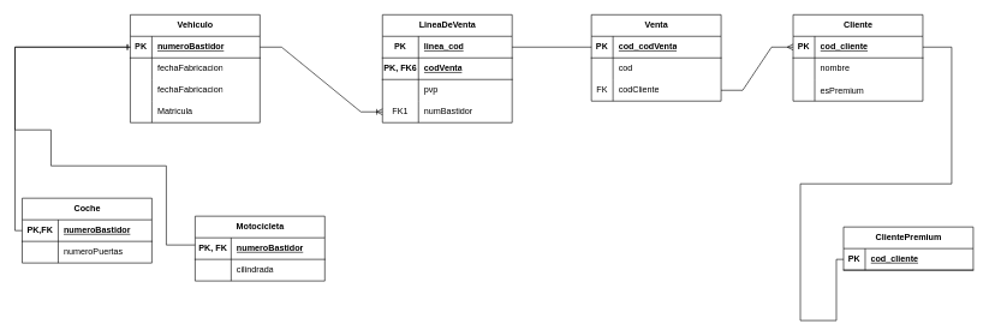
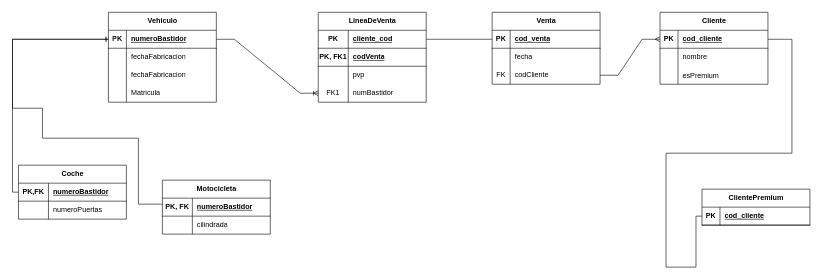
  <mxCell id="0" />
  <mxCell id="1" parent="0" />
  <mxCell id="2" value="Motocicleta" style="shape=table;startSize=30;container=1;collapsible=1;childLayout=tableLayout;fixedRows=1;rowLines=0;fontStyle=1;align=center;resizeLast=1;html=1;" parent="1" vertex="1"><mxGeometry x="270" y="300" width="180" height="90" as="geometry" /></mxCell>
  <mxCell id="3" value="" style="shape=tableRow;horizontal=0;startSize=0;swimlaneHead=0;swimlaneBody=0;fillColor=none;collapsible=0;dropTarget=0;points=[[0,0.5],[1,0.5]];portConstraint=eastwest;top=0;left=0;right=0;bottom=1;" parent="2" vertex="1"><mxGeometry y="30" width="180" height="30" as="geometry" /></mxCell>
  <mxCell id="4" value="PK, FK" style="shape=partialRectangle;connectable=0;fillColor=none;top=0;left=0;bottom=0;right=0;fontStyle=1;overflow=hidden;whiteSpace=wrap;html=1;" parent="3" vertex="1"><mxGeometry width="50" height="30" as="geometry"><mxRectangle width="50" height="30" as="alternateBounds" /></mxGeometry></mxCell>
  <mxCell id="5" value="numeroBastidor" style="shape=partialRectangle;connectable=0;fillColor=none;top=0;left=0;bottom=0;right=0;align=left;spacingLeft=6;fontStyle=5;overflow=hidden;whiteSpace=wrap;html=1;" parent="3" vertex="1"><mxGeometry x="50" width="130" height="30" as="geometry"><mxRectangle width="130" height="30" as="alternateBounds" /></mxGeometry></mxCell>
  <mxCell id="6" value="" style="shape=tableRow;horizontal=0;startSize=0;swimlaneHead=0;swimlaneBody=0;fillColor=none;collapsible=0;dropTarget=0;points=[[0,0.5],[1,0.5]];portConstraint=eastwest;top=0;left=0;right=0;bottom=0;" parent="2" vertex="1"><mxGeometry y="60" width="180" height="30" as="geometry" /></mxCell>
  <mxCell id="7" value="" style="shape=partialRectangle;connectable=0;fillColor=none;top=0;left=0;bottom=0;right=0;editable=1;overflow=hidden;whiteSpace=wrap;html=1;" parent="6" vertex="1"><mxGeometry width="50" height="30" as="geometry"><mxRectangle width="50" height="30" as="alternateBounds" /></mxGeometry></mxCell>
  <mxCell id="8" value="cilindrada" style="shape=partialRectangle;connectable=0;fillColor=none;top=0;left=0;bottom=0;right=0;align=left;spacingLeft=6;overflow=hidden;whiteSpace=wrap;html=1;" parent="6" vertex="1"><mxGeometry x="50" width="130" height="30" as="geometry"><mxRectangle width="130" height="30" as="alternateBounds" /></mxGeometry></mxCell>
  <mxCell id="9" value="Coche" style="shape=table;startSize=30;container=1;collapsible=1;childLayout=tableLayout;fixedRows=1;rowLines=0;fontStyle=1;align=center;resizeLast=1;html=1;" parent="1" vertex="1"><mxGeometry x="30" y="275" width="180" height="90" as="geometry" /></mxCell>
  <mxCell id="10" value="" style="shape=tableRow;horizontal=0;startSize=0;swimlaneHead=0;swimlaneBody=0;fillColor=none;collapsible=0;dropTarget=0;points=[[0,0.5],[1,0.5]];portConstraint=eastwest;top=0;left=0;right=0;bottom=1;" parent="9" vertex="1"><mxGeometry y="30" width="180" height="30" as="geometry" /></mxCell>
  <mxCell id="11" value="PK,FK" style="shape=partialRectangle;connectable=0;fillColor=none;top=0;left=0;bottom=0;right=0;fontStyle=1;overflow=hidden;whiteSpace=wrap;html=1;" parent="10" vertex="1"><mxGeometry width="50" height="30" as="geometry"><mxRectangle width="50" height="30" as="alternateBounds" /></mxGeometry></mxCell>
  <mxCell id="12" value="numeroBastidor" style="shape=partialRectangle;connectable=0;fillColor=none;top=0;left=0;bottom=0;right=0;align=left;spacingLeft=6;fontStyle=5;overflow=hidden;whiteSpace=wrap;html=1;" parent="10" vertex="1"><mxGeometry x="50" width="130" height="30" as="geometry"><mxRectangle width="130" height="30" as="alternateBounds" /></mxGeometry></mxCell>
  <mxCell id="13" value="" style="shape=tableRow;horizontal=0;startSize=0;swimlaneHead=0;swimlaneBody=0;fillColor=none;collapsible=0;dropTarget=0;points=[[0,0.5],[1,0.5]];portConstraint=eastwest;top=0;left=0;right=0;bottom=0;" parent="9" vertex="1"><mxGeometry y="60" width="180" height="30" as="geometry" /></mxCell>
  <mxCell id="14" value="" style="shape=partialRectangle;connectable=0;fillColor=none;top=0;left=0;bottom=0;right=0;editable=1;overflow=hidden;whiteSpace=wrap;html=1;" parent="13" vertex="1"><mxGeometry width="50" height="30" as="geometry"><mxRectangle width="50" height="30" as="alternateBounds" /></mxGeometry></mxCell>
  <mxCell id="15" value="numeroPuertas" style="shape=partialRectangle;connectable=0;fillColor=none;top=0;left=0;bottom=0;right=0;align=left;spacingLeft=6;overflow=hidden;whiteSpace=wrap;html=1;" parent="13" vertex="1"><mxGeometry x="50" width="130" height="30" as="geometry"><mxRectangle width="130" height="30" as="alternateBounds" /></mxGeometry></mxCell>
  <mxCell id="16" value="Vehiculo" style="shape=table;startSize=30;container=1;collapsible=1;childLayout=tableLayout;fixedRows=1;rowLines=0;fontStyle=1;align=center;resizeLast=1;html=1;" parent="1" vertex="1"><mxGeometry x="180" y="20" width="180" height="150" as="geometry" /></mxCell>
  <mxCell id="17" value="" style="shape=tableRow;horizontal=0;startSize=0;swimlaneHead=0;swimlaneBody=0;fillColor=none;collapsible=0;dropTarget=0;points=[[0,0.5],[1,0.5]];portConstraint=eastwest;top=0;left=0;right=0;bottom=1;" parent="16" vertex="1"><mxGeometry y="30" width="180" height="30" as="geometry" /></mxCell>
  <mxCell id="18" value="PK" style="shape=partialRectangle;connectable=0;fillColor=none;top=0;left=0;bottom=0;right=0;fontStyle=1;overflow=hidden;whiteSpace=wrap;html=1;" parent="17" vertex="1"><mxGeometry width="30" height="30" as="geometry"><mxRectangle width="30" height="30" as="alternateBounds" /></mxGeometry></mxCell>
  <mxCell id="19" value="numeroBastidor" style="shape=partialRectangle;connectable=0;fillColor=none;top=0;left=0;bottom=0;right=0;align=left;spacingLeft=6;fontStyle=5;overflow=hidden;whiteSpace=wrap;html=1;" parent="17" vertex="1"><mxGeometry x="30" width="150" height="30" as="geometry"><mxRectangle width="150" height="30" as="alternateBounds" /></mxGeometry></mxCell>
  <mxCell id="20" value="" style="shape=tableRow;horizontal=0;startSize=0;swimlaneHead=0;swimlaneBody=0;fillColor=none;collapsible=0;dropTarget=0;points=[[0,0.5],[1,0.5]];portConstraint=eastwest;top=0;left=0;right=0;bottom=0;" parent="16" vertex="1"><mxGeometry y="60" width="180" height="30" as="geometry" /></mxCell>
  <mxCell id="21" value="" style="shape=partialRectangle;connectable=0;fillColor=none;top=0;left=0;bottom=0;right=0;editable=1;overflow=hidden;whiteSpace=wrap;html=1;" parent="20" vertex="1"><mxGeometry width="30" height="30" as="geometry"><mxRectangle width="30" height="30" as="alternateBounds" /></mxGeometry></mxCell>
  <mxCell id="22" value="fechaFabricacion" style="shape=partialRectangle;connectable=0;fillColor=none;top=0;left=0;bottom=0;right=0;align=left;spacingLeft=6;overflow=hidden;whiteSpace=wrap;html=1;" parent="20" vertex="1"><mxGeometry x="30" width="150" height="30" as="geometry"><mxRectangle width="150" height="30" as="alternateBounds" /></mxGeometry></mxCell>
  <mxCell id="23" value="" style="shape=tableRow;horizontal=0;startSize=0;swimlaneHead=0;swimlaneBody=0;fillColor=none;collapsible=0;dropTarget=0;points=[[0,0.5],[1,0.5]];portConstraint=eastwest;top=0;left=0;right=0;bottom=0;" parent="16" vertex="1"><mxGeometry y="90" width="180" height="30" as="geometry" /></mxCell>
  <mxCell id="24" value="" style="shape=partialRectangle;connectable=0;fillColor=none;top=0;left=0;bottom=0;right=0;editable=1;overflow=hidden;whiteSpace=wrap;html=1;" parent="23" vertex="1"><mxGeometry width="30" height="30" as="geometry"><mxRectangle width="30" height="30" as="alternateBounds" /></mxGeometry></mxCell>
  <mxCell id="25" value="fechaFabricacion" style="shape=partialRectangle;connectable=0;fillColor=none;top=0;left=0;bottom=0;right=0;align=left;spacingLeft=6;overflow=hidden;whiteSpace=wrap;html=1;" parent="23" vertex="1"><mxGeometry x="30" width="150" height="30" as="geometry"><mxRectangle width="150" height="30" as="alternateBounds" /></mxGeometry></mxCell>
  <mxCell id="26" value="" style="shape=tableRow;horizontal=0;startSize=0;swimlaneHead=0;swimlaneBody=0;fillColor=none;collapsible=0;dropTarget=0;points=[[0,0.5],[1,0.5]];portConstraint=eastwest;top=0;left=0;right=0;bottom=0;" parent="16" vertex="1"><mxGeometry y="120" width="180" height="30" as="geometry" /></mxCell>
  <mxCell id="27" value="" style="shape=partialRectangle;connectable=0;fillColor=none;top=0;left=0;bottom=0;right=0;editable=1;overflow=hidden;whiteSpace=wrap;html=1;" parent="26" vertex="1"><mxGeometry width="30" height="30" as="geometry"><mxRectangle width="30" height="30" as="alternateBounds" /></mxGeometry></mxCell>
  <mxCell id="28" value="Matricula" style="shape=partialRectangle;connectable=0;fillColor=none;top=0;left=0;bottom=0;right=0;align=left;spacingLeft=6;overflow=hidden;whiteSpace=wrap;html=1;" parent="26" vertex="1"><mxGeometry x="30" width="150" height="30" as="geometry"><mxRectangle width="150" height="30" as="alternateBounds" /></mxGeometry></mxCell>
  <mxCell id="29" value="LineaDeVenta" style="shape=table;startSize=30;container=1;collapsible=1;childLayout=tableLayout;fixedRows=1;rowLines=0;fontStyle=1;align=center;resizeLast=1;html=1;" parent="1" vertex="1"><mxGeometry x="530" y="20" width="180" height="150" as="geometry" /></mxCell>
  <mxCell id="30" value="" style="shape=tableRow;horizontal=0;startSize=0;swimlaneHead=0;swimlaneBody=0;fillColor=none;collapsible=0;dropTarget=0;points=[[0,0.5],[1,0.5]];portConstraint=eastwest;top=0;left=0;right=0;bottom=1;" parent="29" vertex="1"><mxGeometry y="30" width="180" height="30" as="geometry" /></mxCell>
  <mxCell id="31" value="PK" style="shape=partialRectangle;connectable=0;fillColor=none;top=0;left=0;bottom=0;right=0;fontStyle=1;overflow=hidden;whiteSpace=wrap;html=1;" parent="30" vertex="1"><mxGeometry width="50" height="30" as="geometry"><mxRectangle width="50" height="30" as="alternateBounds" /></mxGeometry></mxCell>
- <mxCell id="32" value="linea_cod" style="shape=partialRectangle;connectable=0;fillColor=none;top=0;left=0;bottom=0;right=0;align=left;spacingLeft=6;fontStyle=5;overflow=hidden;whiteSpace=wrap;html=1;" parent="30" vertex="1"><mxGeometry x="50" width="130" height="30" as="geometry"><mxRectangle width="130" height="30" as="alternateBounds" /></mxGeometry></mxCell>
+ <mxCell id="32" value="cliente_cod" style="shape=partialRectangle;connectable=0;fillColor=none;top=0;left=0;bottom=0;right=0;align=left;spacingLeft=6;fontStyle=5;overflow=hidden;whiteSpace=wrap;html=1;" parent="30" vertex="1"><mxGeometry x="50" width="130" height="30" as="geometry"><mxRectangle width="130" height="30" as="alternateBounds" /></mxGeometry></mxCell>
  <mxCell id="33" value="" style="shape=tableRow;horizontal=0;startSize=0;swimlaneHead=0;swimlaneBody=0;fillColor=none;collapsible=0;dropTarget=0;points=[[0,0.5],[1,0.5]];portConstraint=eastwest;top=0;left=0;right=0;bottom=1;" vertex="1" parent="29"><mxGeometry y="60" width="180" height="30" as="geometry" /></mxCell>
- <mxCell id="34" value="PK, FK6" style="shape=partialRectangle;connectable=0;fillColor=none;top=0;left=0;bottom=0;right=0;fontStyle=1;overflow=hidden;whiteSpace=wrap;html=1;" vertex="1" parent="33"><mxGeometry width="50" height="30" as="geometry"><mxRectangle width="50" height="30" as="alternateBounds" /></mxGeometry></mxCell>
+ <mxCell id="34" value="PK, FK1" style="shape=partialRectangle;connectable=0;fillColor=none;top=0;left=0;bottom=0;right=0;fontStyle=1;overflow=hidden;whiteSpace=wrap;html=1;" vertex="1" parent="33"><mxGeometry width="50" height="30" as="geometry"><mxRectangle width="50" height="30" as="alternateBounds" /></mxGeometry></mxCell>
  <mxCell id="35" value="codVenta" style="shape=partialRectangle;connectable=0;fillColor=none;top=0;left=0;bottom=0;right=0;align=left;spacingLeft=6;fontStyle=5;overflow=hidden;whiteSpace=wrap;html=1;" vertex="1" parent="33"><mxGeometry x="50" width="130" height="30" as="geometry"><mxRectangle width="130" height="30" as="alternateBounds" /></mxGeometry></mxCell>
  <mxCell id="36" value="" style="shape=tableRow;horizontal=0;startSize=0;swimlaneHead=0;swimlaneBody=0;fillColor=none;collapsible=0;dropTarget=0;points=[[0,0.5],[1,0.5]];portConstraint=eastwest;top=0;left=0;right=0;bottom=0;" parent="29" vertex="1"><mxGeometry y="90" width="180" height="30" as="geometry" /></mxCell>
  <mxCell id="37" value="" style="shape=partialRectangle;connectable=0;fillColor=none;top=0;left=0;bottom=0;right=0;editable=1;overflow=hidden;whiteSpace=wrap;html=1;" parent="36" vertex="1"><mxGeometry width="50" height="30" as="geometry"><mxRectangle width="50" height="30" as="alternateBounds" /></mxGeometry></mxCell>
  <mxCell id="38" value="pvp" style="shape=partialRectangle;connectable=0;fillColor=none;top=0;left=0;bottom=0;right=0;align=left;spacingLeft=6;overflow=hidden;whiteSpace=wrap;html=1;" parent="36" vertex="1"><mxGeometry x="50" width="130" height="30" as="geometry"><mxRectangle width="130" height="30" as="alternateBounds" /></mxGeometry></mxCell>
  <mxCell id="39" value="" style="shape=tableRow;horizontal=0;startSize=0;swimlaneHead=0;swimlaneBody=0;fillColor=none;collapsible=0;dropTarget=0;points=[[0,0.5],[1,0.5]];portConstraint=eastwest;top=0;left=0;right=0;bottom=0;" vertex="1" parent="29"><mxGeometry y="120" width="180" height="30" as="geometry" /></mxCell>
  <mxCell id="40" value="FK1" style="shape=partialRectangle;connectable=0;fillColor=none;top=0;left=0;bottom=0;right=0;fontStyle=0;overflow=hidden;whiteSpace=wrap;html=1;" vertex="1" parent="39"><mxGeometry width="50" height="30" as="geometry"><mxRectangle width="50" height="30" as="alternateBounds" /></mxGeometry></mxCell>
  <mxCell id="41" value="numBastidor" style="shape=partialRectangle;connectable=0;fillColor=none;top=0;left=0;bottom=0;right=0;align=left;spacingLeft=6;fontStyle=0;overflow=hidden;whiteSpace=wrap;html=1;" vertex="1" parent="39"><mxGeometry x="50" width="130" height="30" as="geometry"><mxRectangle width="130" height="30" as="alternateBounds" /></mxGeometry></mxCell>
  <mxCell id="42" value="" style="edgeStyle=orthogonalEdgeStyle;fontSize=12;html=1;endArrow=ERone;endFill=1;rounded=0;" parent="1" source="3" target="17" edge="1"><mxGeometry width="100" height="100" relative="1" as="geometry"><mxPoint x="200" y="340" as="sourcePoint" /><mxPoint x="100" y="30" as="targetPoint" /><Array as="points"><mxPoint y="340" x="230" /><mxPoint y="230" x="230" /><mxPoint x="70" y="230" /><mxPoint x="70" y="180" /><mxPoint x="20" y="180" /><mxPoint x="20" y="65" /></Array></mxGeometry></mxCell>
  <mxCell id="43" value="" style="edgeStyle=orthogonalEdgeStyle;fontSize=12;html=1;endArrow=ERone;endFill=1;rounded=0;exitX=0;exitY=0.5;exitDx=0;exitDy=0;" parent="1" source="10" target="17" edge="1"><mxGeometry width="100" height="100" relative="1" as="geometry"><mxPoint x="0" y="190" as="sourcePoint" /><mxPoint x="100" y="90" as="targetPoint" /></mxGeometry></mxCell>
  <mxCell id="44" value="Venta" style="shape=table;startSize=30;container=1;collapsible=1;childLayout=tableLayout;fixedRows=1;rowLines=0;fontStyle=1;align=center;resizeLast=1;html=1;" parent="1" vertex="1"><mxGeometry x="820" y="20" width="180" height="120" as="geometry" /></mxCell>
  <mxCell id="45" value="" style="shape=tableRow;horizontal=0;startSize=0;swimlaneHead=0;swimlaneBody=0;fillColor=none;collapsible=0;dropTarget=0;points=[[0,0.5],[1,0.5]];portConstraint=eastwest;top=0;left=0;right=0;bottom=1;" parent="44" vertex="1"><mxGeometry y="30" width="180" height="30" as="geometry" /></mxCell>
  <mxCell id="46" value="PK" style="shape=partialRectangle;connectable=0;fillColor=none;top=0;left=0;bottom=0;right=0;fontStyle=1;overflow=hidden;whiteSpace=wrap;html=1;" parent="45" vertex="1"><mxGeometry width="30" height="30" as="geometry"><mxRectangle width="30" height="30" as="alternateBounds" /></mxGeometry></mxCell>
- <mxCell id="47" value="cod_codVenta" style="shape=partialRectangle;connectable=0;fillColor=none;top=0;left=0;bottom=0;right=0;align=left;spacingLeft=6;fontStyle=5;overflow=hidden;whiteSpace=wrap;html=1;" parent="45" vertex="1"><mxGeometry x="30" width="150" height="30" as="geometry"><mxRectangle width="150" height="30" as="alternateBounds" /></mxGeometry></mxCell>
+ <mxCell id="47" value="cod_venta" style="shape=partialRectangle;connectable=0;fillColor=none;top=0;left=0;bottom=0;right=0;align=left;spacingLeft=6;fontStyle=5;overflow=hidden;whiteSpace=wrap;html=1;" parent="45" vertex="1"><mxGeometry x="30" width="150" height="30" as="geometry"><mxRectangle width="150" height="30" as="alternateBounds" /></mxGeometry></mxCell>
  <mxCell id="48" value="" style="shape=tableRow;horizontal=0;startSize=0;swimlaneHead=0;swimlaneBody=0;fillColor=none;collapsible=0;dropTarget=0;points=[[0,0.5],[1,0.5]];portConstraint=eastwest;top=0;left=0;right=0;bottom=0;" parent="44" vertex="1"><mxGeometry y="60" width="180" height="30" as="geometry" /></mxCell>
  <mxCell id="49" value="" style="shape=partialRectangle;connectable=0;fillColor=none;top=0;left=0;bottom=0;right=0;editable=1;overflow=hidden;whiteSpace=wrap;html=1;" parent="48" vertex="1"><mxGeometry width="30" height="30" as="geometry"><mxRectangle width="30" height="30" as="alternateBounds" /></mxGeometry></mxCell>
- <mxCell id="50" value="cod" style="shape=partialRectangle;connectable=0;fillColor=none;top=0;left=0;bottom=0;right=0;align=left;spacingLeft=6;overflow=hidden;whiteSpace=wrap;html=1;" parent="48" vertex="1"><mxGeometry x="30" width="150" height="30" as="geometry"><mxRectangle width="150" height="30" as="alternateBounds" /></mxGeometry></mxCell>
+ <mxCell id="50" value="fecha" style="shape=partialRectangle;connectable=0;fillColor=none;top=0;left=0;bottom=0;right=0;align=left;spacingLeft=6;overflow=hidden;whiteSpace=wrap;html=1;" parent="48" vertex="1"><mxGeometry x="30" width="150" height="30" as="geometry"><mxRectangle width="150" height="30" as="alternateBounds" /></mxGeometry></mxCell>
  <mxCell id="51" value="" style="shape=tableRow;horizontal=0;startSize=0;swimlaneHead=0;swimlaneBody=0;fillColor=none;collapsible=0;dropTarget=0;points=[[0,0.5],[1,0.5]];portConstraint=eastwest;top=0;left=0;right=0;bottom=0;" vertex="1" parent="44"><mxGeometry y="90" width="180" height="30" as="geometry" /></mxCell>
  <mxCell id="52" value="FK" style="shape=partialRectangle;connectable=0;fillColor=none;top=0;left=0;bottom=0;right=0;fontStyle=0;overflow=hidden;whiteSpace=wrap;html=1;" vertex="1" parent="51"><mxGeometry width="30" height="30" as="geometry"><mxRectangle width="30" height="30" as="alternateBounds" /></mxGeometry></mxCell>
  <mxCell id="53" value="codCliente" style="shape=partialRectangle;connectable=0;fillColor=none;top=0;left=0;bottom=0;right=0;align=left;spacingLeft=6;fontStyle=0;overflow=hidden;whiteSpace=wrap;html=1;" vertex="1" parent="51"><mxGeometry x="30" width="150" height="30" as="geometry"><mxRectangle width="150" height="30" as="alternateBounds" /></mxGeometry></mxCell>
  <mxCell id="54" value="Cliente" style="shape=table;startSize=30;container=1;collapsible=1;childLayout=tableLayout;fixedRows=1;rowLines=0;fontStyle=1;align=center;resizeLast=1;html=1;" parent="1" vertex="1"><mxGeometry x="1100" y="20" width="180" height="120" as="geometry" /></mxCell>
  <mxCell id="55" value="" style="shape=tableRow;horizontal=0;startSize=0;swimlaneHead=0;swimlaneBody=0;fillColor=none;collapsible=0;dropTarget=0;points=[[0,0.5],[1,0.5]];portConstraint=eastwest;top=0;left=0;right=0;bottom=1;" parent="54" vertex="1"><mxGeometry y="30" width="180" height="30" as="geometry" /></mxCell>
  <mxCell id="56" value="PK" style="shape=partialRectangle;connectable=0;fillColor=none;top=0;left=0;bottom=0;right=0;fontStyle=1;overflow=hidden;whiteSpace=wrap;html=1;" parent="55" vertex="1"><mxGeometry width="30" height="30" as="geometry"><mxRectangle width="30" height="30" as="alternateBounds" /></mxGeometry></mxCell>
  <mxCell id="57" value="cod_cliente" style="shape=partialRectangle;connectable=0;fillColor=none;top=0;left=0;bottom=0;right=0;align=left;spacingLeft=6;fontStyle=5;overflow=hidden;whiteSpace=wrap;html=1;" parent="55" vertex="1"><mxGeometry x="30" width="150" height="30" as="geometry"><mxRectangle width="150" height="30" as="alternateBounds" /></mxGeometry></mxCell>
  <mxCell id="58" value="" style="shape=tableRow;horizontal=0;startSize=0;swimlaneHead=0;swimlaneBody=0;fillColor=none;collapsible=0;dropTarget=0;points=[[0,0.5],[1,0.5]];portConstraint=eastwest;top=0;left=0;right=0;bottom=0;" parent="54" vertex="1"><mxGeometry y="60" width="180" height="30" as="geometry" /></mxCell>
  <mxCell id="59" value="" style="shape=partialRectangle;connectable=0;fillColor=none;top=0;left=0;bottom=0;right=0;editable=1;overflow=hidden;whiteSpace=wrap;html=1;" parent="58" vertex="1"><mxGeometry width="30" height="30" as="geometry"><mxRectangle width="30" height="30" as="alternateBounds" /></mxGeometry></mxCell>
  <mxCell id="60" value="nombre" style="shape=partialRectangle;connectable=0;fillColor=none;top=0;left=0;bottom=0;right=0;align=left;spacingLeft=6;overflow=hidden;whiteSpace=wrap;html=1;" parent="58" vertex="1"><mxGeometry x="30" width="150" height="30" as="geometry"><mxRectangle width="150" height="30" as="alternateBounds" /></mxGeometry></mxCell>
  <mxCell id="61" value="" style="shape=tableRow;horizontal=0;startSize=0;swimlaneHead=0;swimlaneBody=0;fillColor=none;collapsible=0;dropTarget=0;points=[[0,0.5],[1,0.5]];portConstraint=eastwest;top=0;left=0;right=0;bottom=0;" vertex="1" parent="54"><mxGeometry y="90" width="180" height="30" as="geometry" /></mxCell>
  <mxCell id="62" value="" style="shape=partialRectangle;connectable=0;fillColor=none;top=0;left=0;bottom=0;right=0;editable=1;overflow=hidden;" vertex="1" parent="61"><mxGeometry width="30" height="30" as="geometry"><mxRectangle width="30" height="30" as="alternateBounds" /></mxGeometry></mxCell>
  <mxCell id="63" value="esPremium" style="shape=partialRectangle;connectable=0;fillColor=none;top=0;left=0;bottom=0;right=0;align=left;spacingLeft=6;overflow=hidden;" vertex="1" parent="61"><mxGeometry x="30" width="150" height="30" as="geometry"><mxRectangle width="150" height="30" as="alternateBounds" /></mxGeometry></mxCell>
  <mxCell id="64" value="ClientePremium" style="shape=table;startSize=30;container=1;collapsible=1;childLayout=tableLayout;fixedRows=1;rowLines=0;fontStyle=1;align=center;resizeLast=1;html=1;" parent="1" vertex="1"><mxGeometry x="1170" y="315" width="180" height="60" as="geometry" /></mxCell>
  <mxCell id="65" value="" style="shape=tableRow;horizontal=0;startSize=0;swimlaneHead=0;swimlaneBody=0;fillColor=none;collapsible=0;dropTarget=0;points=[[0,0.5],[1,0.5]];portConstraint=eastwest;top=0;left=0;right=0;bottom=1;" parent="64" vertex="1"><mxGeometry y="30" width="180" height="30" as="geometry" /></mxCell>
  <mxCell id="66" value="PK" style="shape=partialRectangle;connectable=0;fillColor=none;top=0;left=0;bottom=0;right=0;fontStyle=1;overflow=hidden;whiteSpace=wrap;html=1;" parent="65" vertex="1"><mxGeometry width="30" height="30" as="geometry"><mxRectangle width="30" height="30" as="alternateBounds" /></mxGeometry></mxCell>
  <mxCell id="67" value="cod_cliente" style="shape=partialRectangle;connectable=0;fillColor=none;top=0;left=0;bottom=0;right=0;align=left;spacingLeft=6;fontStyle=5;overflow=hidden;whiteSpace=wrap;html=1;" parent="65" vertex="1"><mxGeometry x="30" width="150" height="30" as="geometry"><mxRectangle width="150" height="30" as="alternateBounds" /></mxGeometry></mxCell>
  <mxCell id="68" value="" style="endArrow=none;html=1;rounded=0;" parent="1" source="30" target="45" edge="1"><mxGeometry relative="1" as="geometry"><mxPoint x="760" y="180" as="sourcePoint" /><mxPoint x="920" y="180" as="targetPoint" /></mxGeometry></mxCell>
  <mxCell id="69" value="" style="endArrow=none;html=1;rounded=0;edgeStyle=orthogonalEdgeStyle;" parent="1" source="55" target="65" edge="1"><mxGeometry relative="1" as="geometry"><mxPoint x="590" y="335" as="sourcePoint" /><mxPoint x="750" y="335" as="targetPoint" /><Array as="points"><mxPoint x="1320" y="65" /><mxPoint x="1320" y="255" /><mxPoint x="1110" y="255" /><mxPoint x="1110" y="445" /><mxPoint x="1160" y="445" /><mxPoint x="1160" y="360" /></Array></mxGeometry></mxCell>
  <mxCell id="70" value="" style="edgeStyle=entityRelationEdgeStyle;fontSize=12;html=1;endArrow=ERoneToMany;rounded=0;" edge="1" parent="1" source="17" target="39"><mxGeometry width="100" height="100" relative="1" as="geometry"><mxPoint x="410" y="180" as="sourcePoint" /><mxPoint x="510" y="80" as="targetPoint" /></mxGeometry></mxCell>
  <mxCell id="71" value="" style="edgeStyle=entityRelationEdgeStyle;fontSize=12;html=1;endArrow=ERmany;rounded=0;" edge="1" parent="1" source="51" target="55"><mxGeometry width="100" height="100" relative="1" as="geometry"><mxPoint x="660" y="250" as="sourcePoint" /><mxPoint x="760" y="150" as="targetPoint" /></mxGeometry></mxCell>
